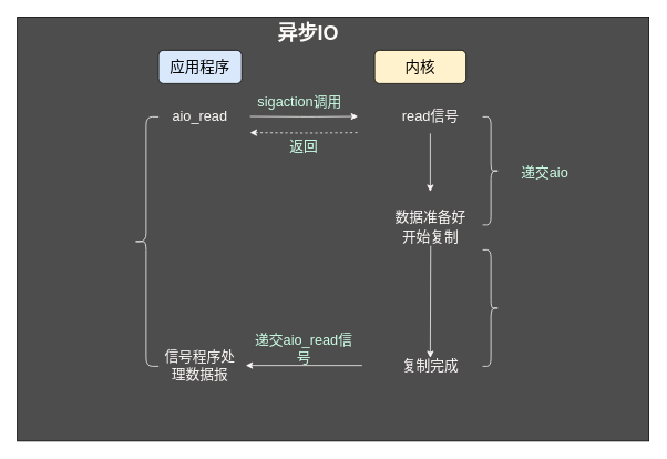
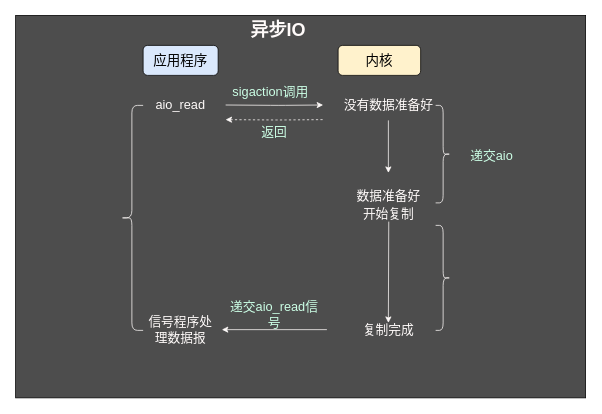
  <mxCell id="0" />
  <mxCell id="1" parent="0" />
  <mxCell id="2" value="User forest" style="triangle;whiteSpace=wrap;html=1;rounded=0;shadow=0;comic=0;strokeWidth=1;fontFamily=Verdana;direction=north;labelPosition=center;verticalLabelPosition=bottom;align=center;verticalAlign=top;" vertex="1" parent="1"><mxGeometry x="260" y="32" width="286" height="340" as="geometry" /></mxCell>
  <mxCell id="3" value="" style="ellipse;whiteSpace=wrap;html=1;rounded=0;shadow=0;comic=0;strokeWidth=1;fontFamily=Verdana;" vertex="1" parent="1"><mxGeometry x="333" y="266" width="142" height="94" as="geometry" /></mxCell>
  <mxCell id="4" value="Users" style="verticalLabelPosition=bottom;aspect=fixed;html=1;verticalAlign=top;strokeColor=none;shape=mxgraph.citrix.users;rounded=0;shadow=0;comic=0;fontFamily=Verdana;" vertex="1" parent="1"><mxGeometry x="371" y="279" width="64.5" height="55" as="geometry" /></mxCell>
  <mxCell id="5" value="" style="verticalLabelPosition=bottom;aspect=fixed;html=1;verticalAlign=top;strokeColor=none;shape=mxgraph.citrix.tower_server;rounded=0;shadow=0;comic=0;fontFamily=Verdana;" vertex="1" parent="1"><mxGeometry x="371" y="133" width="65" height="85" as="geometry" /></mxCell>
  <mxCell id="6" value="" style="rounded=0;whiteSpace=wrap;html=1;fillColor=#4D4D4D;" vertex="1" parent="1"><mxGeometry x="20" y="20" width="760" height="510" as="geometry" /></mxCell>
  <mxCell id="7" value="&lt;font style=&quot;font-size: 18px&quot;&gt;应用程序&lt;/font&gt;" style="rounded=1;whiteSpace=wrap;html=1;fillColor=#dae8fc;" vertex="1" parent="1"><mxGeometry x="190" y="60" width="100" height="40" as="geometry" /></mxCell>
  <mxCell id="8" value="&lt;font style=&quot;font-size: 18px&quot;&gt;内核&lt;/font&gt;" style="rounded=1;whiteSpace=wrap;html=1;fillColor=#fff2cc;" vertex="1" parent="1"><mxGeometry x="450" y="60" width="110" height="40" as="geometry" /></mxCell>
  <mxCell id="9" value="&lt;font color=&quot;#fffbfa&quot;&gt;&lt;span style=&quot;font-size: 17px&quot;&gt;aio_read&lt;/span&gt;&lt;/font&gt;" style="text;html=1;strokeColor=none;fillColor=none;align=center;verticalAlign=middle;whiteSpace=wrap;rounded=0;" vertex="1" parent="1"><mxGeometry x="200" y="130" width="80" height="20" as="geometry" /></mxCell>
  <mxCell id="10" value="" style="endArrow=classic;html=1;strokeColor=#FFFBFA;" edge="1" parent="1"><mxGeometry width="50" height="50" relative="1" as="geometry"><mxPoint x="300" y="139.5" as="sourcePoint" /><mxPoint x="430" y="139.5" as="targetPoint" /><Array as="points"><mxPoint x="370" y="140" /></Array></mxGeometry></mxCell>
- <mxCell id="11" value="&lt;font style=&quot;font-size: 17px&quot; color=&quot;#fffbfa&quot;&gt;read信号&lt;/font&gt;" style="text;html=1;strokeColor=none;fillColor=none;align=center;verticalAlign=middle;whiteSpace=wrap;rounded=0;" vertex="1" parent="1"><mxGeometry x="450" y="130" width="135" height="20" as="geometry" /></mxCell>
+ <mxCell id="11" value="&lt;font style=&quot;font-size: 17px&quot; color=&quot;#fffbfa&quot;&gt;没有数据准备好&lt;/font&gt;" style="text;html=1;strokeColor=none;fillColor=none;align=center;verticalAlign=middle;whiteSpace=wrap;rounded=0;" vertex="1" parent="1"><mxGeometry x="450" y="130" width="135" height="20" as="geometry" /></mxCell>
  <mxCell id="12" value="&lt;font style=&quot;font-size: 17px&quot; color=&quot;#ccffe6&quot;&gt;sigaction调用&lt;/font&gt;" style="text;html=1;strokeColor=none;fillColor=none;align=center;verticalAlign=middle;whiteSpace=wrap;rounded=0;" vertex="1" parent="1"><mxGeometry x="305" y="113" width="110" height="20" as="geometry" /></mxCell>
  <mxCell id="13" value="&lt;font color=&quot;#fffbfa&quot;&gt;&lt;span style=&quot;font-size: 17px&quot;&gt;信号程序处理数据报&lt;/span&gt;&lt;/font&gt;" style="text;html=1;strokeColor=none;fillColor=none;align=center;verticalAlign=middle;whiteSpace=wrap;rounded=0;" vertex="1" parent="1"><mxGeometry x="190" y="430" width="100" height="20" as="geometry" /></mxCell>
  <mxCell id="14" value="" style="shape=curlyBracket;whiteSpace=wrap;html=1;rounded=1;strokeColor=#FFFBFA;" vertex="1" parent="1"><mxGeometry x="160" y="140" width="30" height="300" as="geometry" /></mxCell>
  <mxCell id="15" value="" style="endArrow=classic;html=1;strokeColor=#FFFBFA;" edge="1" parent="1"><mxGeometry width="50" height="50" relative="1" as="geometry"><mxPoint x="517" y="160" as="sourcePoint" /><mxPoint x="517" y="230" as="targetPoint" /></mxGeometry></mxCell>
  <mxCell id="16" value="&lt;font color=&quot;#fffbfa&quot;&gt;&lt;span style=&quot;font-size: 17px&quot;&gt;数据准备好&lt;/span&gt;&lt;/font&gt;" style="text;html=1;strokeColor=none;fillColor=none;align=center;verticalAlign=middle;whiteSpace=wrap;rounded=0;" vertex="1" parent="1"><mxGeometry x="450" y="251" width="135" height="20" as="geometry" /></mxCell>
  <mxCell id="17" value="&lt;font style=&quot;font-size: 17px&quot; color=&quot;#fffbfa&quot;&gt;开始复制&lt;/font&gt;" style="text;html=1;strokeColor=none;fillColor=none;align=center;verticalAlign=middle;whiteSpace=wrap;rounded=0;" vertex="1" parent="1"><mxGeometry x="450" y="275" width="135" height="20" as="geometry" /></mxCell>
  <mxCell id="18" value="&lt;font color=&quot;#fffbfa&quot;&gt;异步IO&lt;/font&gt;" style="text;strokeColor=none;fillColor=none;html=1;fontSize=24;fontStyle=1;verticalAlign=middle;align=center;" vertex="1" parent="1"><mxGeometry x="320" y="20" width="100" height="40" as="geometry" /></mxCell>
  <mxCell id="19" value="&lt;font style=&quot;font-size: 17px&quot; color=&quot;#ccffe6&quot;&gt;递交aio_read信号&lt;/font&gt;" style="text;html=1;strokeColor=none;fillColor=none;align=center;verticalAlign=middle;whiteSpace=wrap;rounded=0;" vertex="1" parent="1"><mxGeometry x="305" y="410" width="120" height="20" as="geometry" /></mxCell>
  <mxCell id="20" value="" style="shape=curlyBracket;whiteSpace=wrap;html=1;rounded=1;strokeColor=#FFFBFA;rotation=-180;" vertex="1" parent="1"><mxGeometry x="580" y="140" width="20" height="130" as="geometry" /></mxCell>
  <mxCell id="21" value="&lt;font style=&quot;font-size: 17px&quot; color=&quot;#ccffe6&quot;&gt;递交aio&lt;/font&gt;" style="text;html=1;strokeColor=none;fillColor=none;align=center;verticalAlign=middle;whiteSpace=wrap;rounded=0;" vertex="1" parent="1"><mxGeometry x="570" y="198" width="170" height="20" as="geometry" /></mxCell>
  <mxCell id="22" value="" style="shape=curlyBracket;whiteSpace=wrap;html=1;rounded=1;strokeColor=#FFFBFA;rotation=-180;" vertex="1" parent="1"><mxGeometry x="580" y="300" width="20" height="140" as="geometry" /></mxCell>
  <mxCell id="23" value="" style="endArrow=none;html=1;strokeColor=#FFFBFA;endFill=0;startArrow=classic;startFill=1;dashed=1;" edge="1" parent="1"><mxGeometry width="50" height="50" relative="1" as="geometry"><mxPoint x="300" y="159" as="sourcePoint" /><mxPoint x="430" y="159" as="targetPoint" /><Array as="points"><mxPoint x="370" y="159.5" /></Array></mxGeometry></mxCell>
  <mxCell id="24" value="" style="endArrow=classic;html=1;strokeColor=#FFFBFA;exitX=0.5;exitY=1;exitDx=0;exitDy=0;" edge="1" parent="1" source="17"><mxGeometry width="50" height="50" relative="1" as="geometry"><mxPoint x="517" y="360" as="sourcePoint" /><mxPoint x="517" y="430" as="targetPoint" /></mxGeometry></mxCell>
  <mxCell id="25" value="&lt;font style=&quot;font-size: 17px&quot; color=&quot;#fffbfa&quot;&gt;复制完成&lt;/font&gt;" style="text;html=1;strokeColor=none;fillColor=none;align=center;verticalAlign=middle;whiteSpace=wrap;rounded=0;" vertex="1" parent="1"><mxGeometry x="450" y="430" width="135" height="20" as="geometry" /></mxCell>
  <mxCell id="26" value="" style="endArrow=classic;html=1;strokeColor=#FFFBFA;" edge="1" parent="1"><mxGeometry width="50" height="50" relative="1" as="geometry"><mxPoint x="435" y="439" as="sourcePoint" /><mxPoint x="295" y="439" as="targetPoint" /></mxGeometry></mxCell>
  <mxCell id="27" value="&lt;font style=&quot;font-size: 17px&quot; color=&quot;#ccffe6&quot;&gt;返回&lt;/font&gt;" style="text;html=1;strokeColor=none;fillColor=none;align=center;verticalAlign=middle;whiteSpace=wrap;rounded=0;" vertex="1" parent="1"><mxGeometry x="310" y="165.5" width="110" height="20" as="geometry" /></mxCell>
